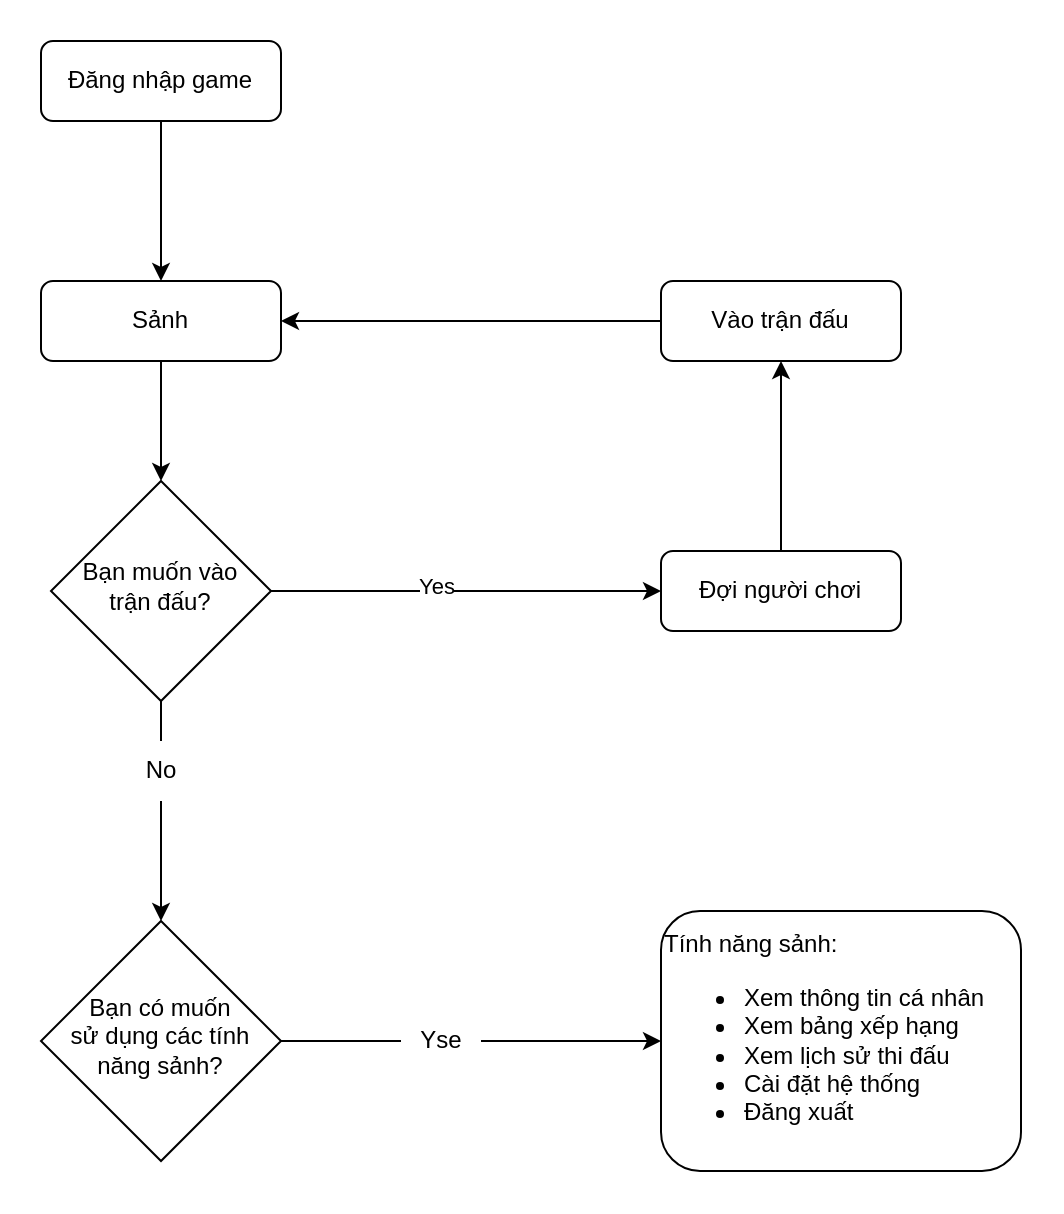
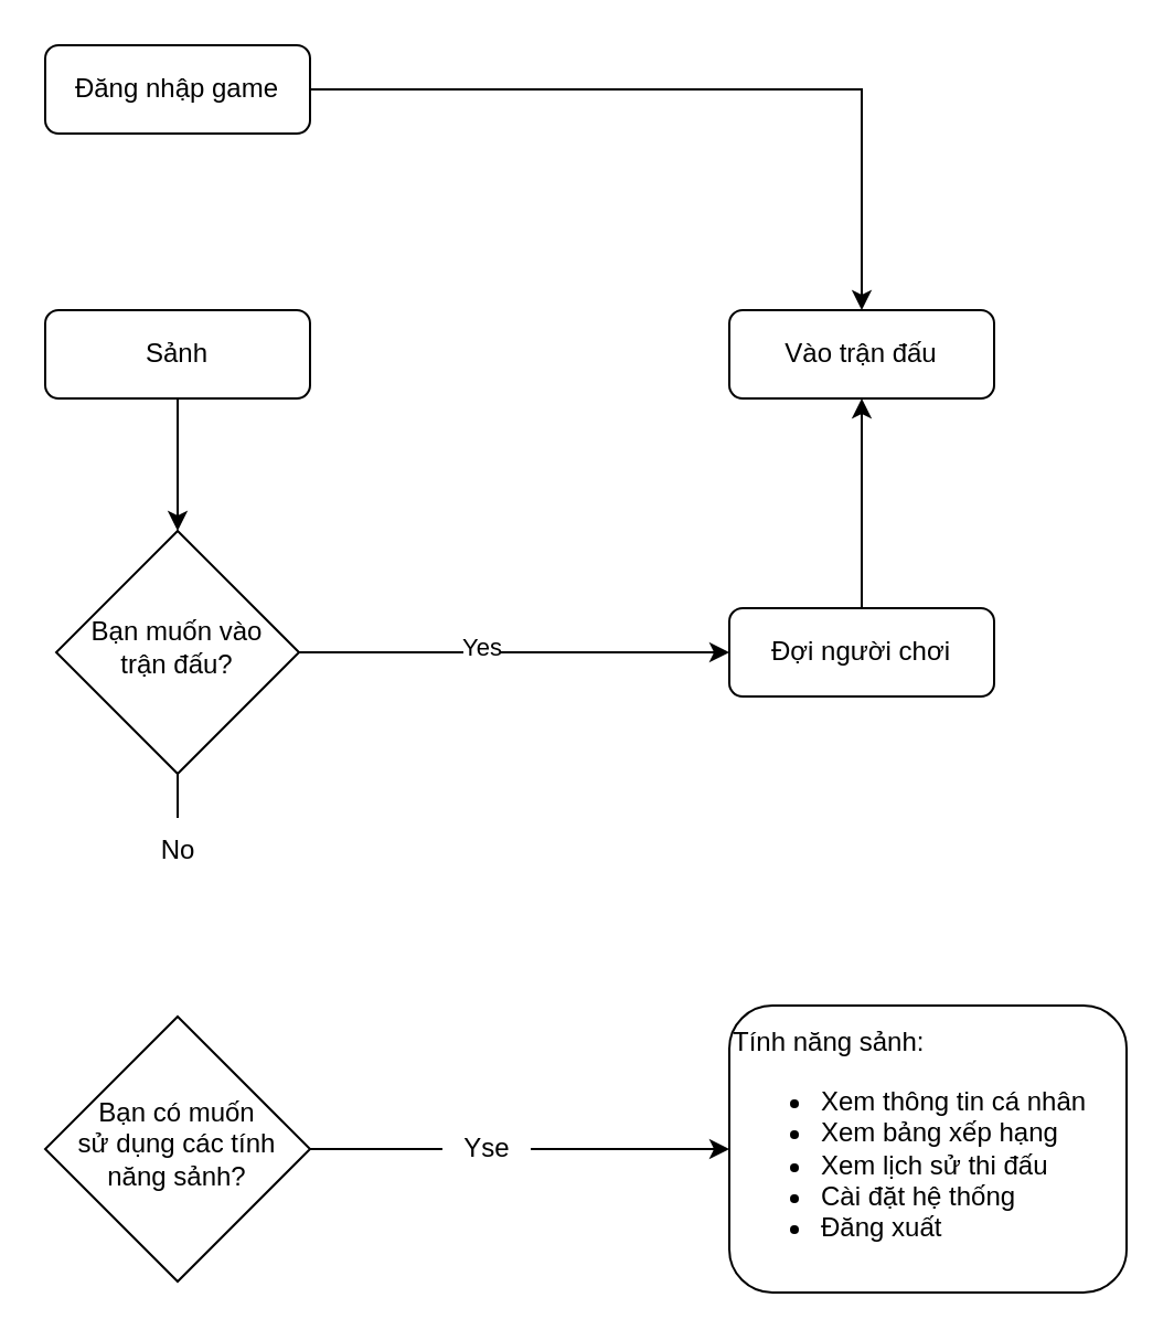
  <mxCell id="0" />
  <mxCell id="1" parent="0" />
- <mxCell id="2" value="" style="edgeStyle=orthogonalEdgeStyle;rounded=0;orthogonalLoop=1;jettySize=auto;html=1;" edge="1" parent="1" source="3" target="16"><mxGeometry relative="1" as="geometry" /></mxCell>
+ <mxCell id="2" value="" style="edgeStyle=orthogonalEdgeStyle;rounded=0;orthogonalLoop=1;jettySize=auto;html=1;" edge="1" parent="1" source="3" target="14"><mxGeometry relative="1" as="geometry" /></mxCell>
  <mxCell id="3" value="Đăng nhập game" style="rounded=1;whiteSpace=wrap;html=1;fontSize=12;glass=0;strokeWidth=1;shadow=0;" parent="1" vertex="1"><mxGeometry x="20" y="20" width="120" height="40" as="geometry" /></mxCell>
  <mxCell id="4" style="edgeStyle=orthogonalEdgeStyle;rounded=0;orthogonalLoop=1;jettySize=auto;html=1;exitX=1;exitY=0.5;exitDx=0;exitDy=0;entryX=0;entryY=0.5;entryDx=0;entryDy=0;" edge="1" parent="1" source="7" target="9"><mxGeometry relative="1" as="geometry" /></mxCell>
  <mxCell id="5" value="Yes" style="edgeLabel;html=1;align=center;verticalAlign=middle;resizable=0;points=[];" vertex="1" connectable="0" parent="4"><mxGeometry x="-0.16" y="3" relative="1" as="geometry"><mxPoint as="offset" /></mxGeometry></mxCell>
- <mxCell id="6" value="" style="edgeStyle=orthogonalEdgeStyle;rounded=0;orthogonalLoop=1;jettySize=auto;html=1;startArrow=none;" edge="1" parent="1" source="17" target="11"><mxGeometry relative="1" as="geometry" /></mxCell>
  <mxCell id="7" value="Bạn muốn vào trận đấu?" style="rhombus;whiteSpace=wrap;html=1;shadow=0;fontFamily=Helvetica;fontSize=12;align=center;strokeWidth=1;spacing=6;spacingTop=-4;" parent="1" vertex="1"><mxGeometry x="25" y="240" width="110" height="110" as="geometry" /></mxCell>
  <mxCell id="8" value="" style="edgeStyle=orthogonalEdgeStyle;rounded=0;orthogonalLoop=1;jettySize=auto;html=1;" edge="1" parent="1" source="9" target="14"><mxGeometry relative="1" as="geometry" /></mxCell>
  <mxCell id="9" value="Đợi người chơi" style="rounded=1;whiteSpace=wrap;html=1;fontSize=12;glass=0;strokeWidth=1;shadow=0;" parent="1" vertex="1"><mxGeometry x="330" y="275" width="120" height="40" as="geometry" /></mxCell>
  <mxCell id="10" style="edgeStyle=orthogonalEdgeStyle;rounded=0;orthogonalLoop=1;jettySize=auto;html=1;exitX=1;exitY=0.5;exitDx=0;exitDy=0;entryX=0;entryY=0.5;entryDx=0;entryDy=0;startArrow=none;" edge="1" parent="1" source="19" target="12"><mxGeometry relative="1" as="geometry" /></mxCell>
  <mxCell id="11" value="Bạn có muốn &lt;br&gt;sử dụng các tính năng sảnh?" style="rhombus;whiteSpace=wrap;html=1;shadow=0;fontFamily=Helvetica;fontSize=12;align=center;strokeWidth=1;spacing=6;spacingTop=-4;" parent="1" vertex="1"><mxGeometry x="20" y="460" width="120" height="120" as="geometry" /></mxCell>
  <mxCell id="12" value="Tính năng sảnh:&lt;br&gt;&lt;ul&gt;&lt;li&gt;Xem thông tin cá nhân&lt;/li&gt;&lt;li&gt;Xem bảng xếp hạng&lt;/li&gt;&lt;li style=&quot;&quot;&gt;Xem lịch sử thi đấu&lt;/li&gt;&lt;li style=&quot;&quot;&gt;Cài đặt hệ thống&lt;/li&gt;&lt;li style=&quot;&quot;&gt;Đăng xuất&lt;/li&gt;&lt;/ul&gt;" style="rounded=1;whiteSpace=wrap;html=1;fontSize=12;glass=0;strokeWidth=1;shadow=0;align=left;" parent="1" vertex="1"><mxGeometry x="330" y="455" width="180" height="130" as="geometry" /></mxCell>
- <mxCell id="13" style="edgeStyle=orthogonalEdgeStyle;rounded=0;orthogonalLoop=1;jettySize=auto;html=1;exitX=0;exitY=0.5;exitDx=0;exitDy=0;entryX=1;entryY=0.5;entryDx=0;entryDy=0;" edge="1" parent="1" source="14" target="16"><mxGeometry relative="1" as="geometry" /></mxCell>
  <mxCell id="14" value="Vào trận đấu" style="rounded=1;whiteSpace=wrap;html=1;fontSize=12;glass=0;strokeWidth=1;shadow=0;" vertex="1" parent="1"><mxGeometry x="330" y="140" width="120" height="40" as="geometry" /></mxCell>
  <mxCell id="15" value="" style="edgeStyle=orthogonalEdgeStyle;rounded=0;orthogonalLoop=1;jettySize=auto;html=1;" edge="1" parent="1" source="16" target="7"><mxGeometry relative="1" as="geometry" /></mxCell>
  <mxCell id="16" value="Sảnh" style="rounded=1;whiteSpace=wrap;html=1;fontSize=12;glass=0;strokeWidth=1;shadow=0;" vertex="1" parent="1"><mxGeometry x="20" y="140" width="120" height="40" as="geometry" /></mxCell>
  <mxCell id="17" value="No" style="text;html=1;align=center;verticalAlign=middle;resizable=0;points=[];autosize=1;strokeColor=none;fillColor=none;" vertex="1" parent="1"><mxGeometry x="60" y="370" width="40" height="30" as="geometry" /></mxCell>
  <mxCell id="18" value="" style="edgeStyle=orthogonalEdgeStyle;rounded=0;orthogonalLoop=1;jettySize=auto;html=1;endArrow=none;" edge="1" parent="1" source="7" target="17"><mxGeometry relative="1" as="geometry"><mxPoint x="80" y="350" as="sourcePoint" /><mxPoint x="80" y="440" as="targetPoint" /></mxGeometry></mxCell>
  <mxCell id="19" value="Yse" style="text;html=1;align=center;verticalAlign=middle;resizable=0;points=[];autosize=1;strokeColor=none;fillColor=none;" vertex="1" parent="1"><mxGeometry x="200" y="505" width="40" height="30" as="geometry" /></mxCell>
  <mxCell id="20" value="" style="edgeStyle=orthogonalEdgeStyle;rounded=0;orthogonalLoop=1;jettySize=auto;html=1;exitX=1;exitY=0.5;exitDx=0;exitDy=0;entryX=0;entryY=0.5;entryDx=0;entryDy=0;endArrow=none;" edge="1" parent="1" source="11" target="19"><mxGeometry relative="1" as="geometry"><mxPoint x="140" y="520" as="sourcePoint" /><mxPoint x="330" y="520" as="targetPoint" /></mxGeometry></mxCell>
